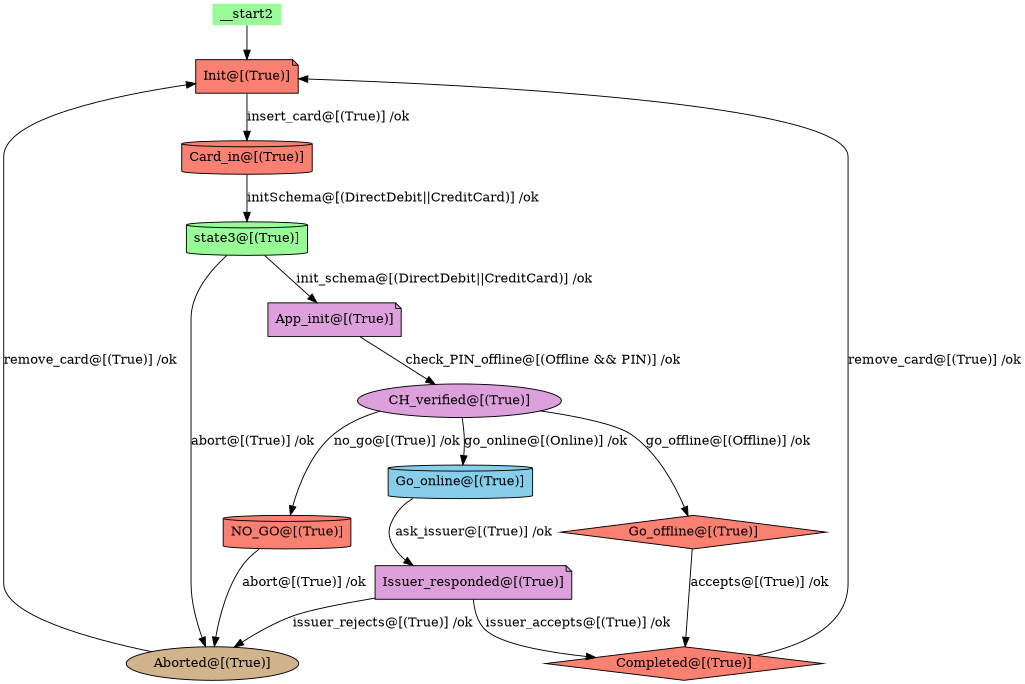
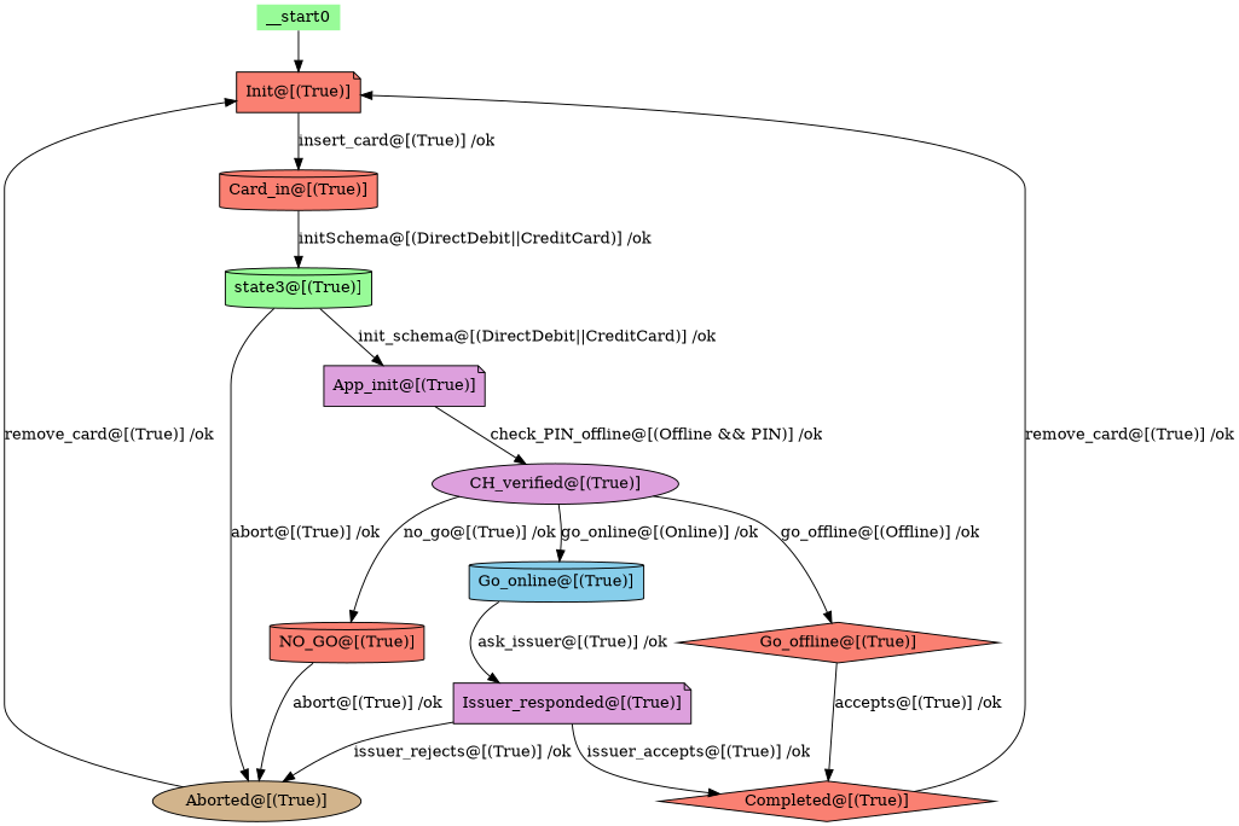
  strict digraph {
    node [fillcolor=salmon shape=cylinder style=filled]
-   __start0 [fillcolor=palegreen height=0 shape=none width=0 label=__start2]
+   __start0 [fillcolor=palegreen height=0 shape=none width=0]
    n2 [label="Init@[(True)]" shape=note]
    n3 [label="Card_in@[(True)]"]
    n4 [fillcolor=palegreen label="state3@[(True)]"]
    n5 [fillcolor=plum label="App_init@[(True)]" shape=note]
    n6 [fillcolor=tan label="Aborted@[(True)]" shape=ellipse]
    n7 [fillcolor=plum label="CH_verified@[(True)]" shape=ellipse]
    n8 [label="NO_GO@[(True)]"]
    n9 [fillcolor=skyblue label="Go_online@[(True)]"]
    n10 [label="Go_offline@[(True)]" shape=diamond]
    n11 [fillcolor=plum label="Issuer_responded@[(True)]" shape=note]
    n12 [label="Completed@[(True)]" shape=diamond]
    __start0 -> n2
    n2 -> n3 [label="insert_card@[(True)] /ok"]
    n3 -> n4 [label="initSchema@[(DirectDebit||CreditCard)] /ok"]
    n4 -> n5 [label="init_schema@[(DirectDebit||CreditCard)] /ok"]
    n4 -> n6 [label="abort@[(True)] /ok"]
    n5 -> n7 [label="check_PIN_offline@[(Offline && PIN)] /ok"]
    n6 -> n2 [label="remove_card@[(True)] /ok"]
    n7 -> n8 [label="no_go@[(True)] /ok"]
    n7 -> n9 [label="go_online@[(Online)] /ok"]
    n7 -> n10 [label="go_offline@[(Offline)] /ok"]
    n8 -> n6 [label="abort@[(True)] /ok"]
    n9 -> n11 [label="ask_issuer@[(True)] /ok"]
    n10 -> n12 [label="accepts@[(True)] /ok"]
    n11 -> n6 [label="issuer_rejects@[(True)] /ok"]
    n11 -> n12 [label="issuer_accepts@[(True)] /ok"]
    n12 -> n2 [label="remove_card@[(True)] /ok"]
  }
